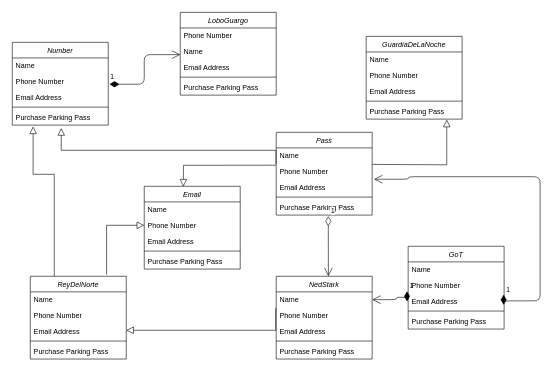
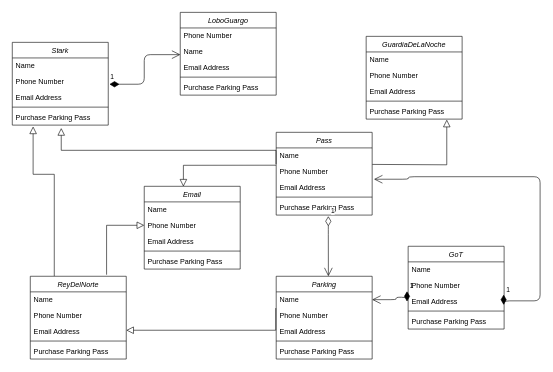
  <mxCell id="0" />
  <mxCell id="1" parent="0" />
  <mxCell id="2" value="" style="endArrow=block;endSize=10;endFill=0;shadow=0;strokeWidth=1;rounded=0;edgeStyle=elbowEdgeStyle;elbow=vertical;exitX=0.795;exitY=-0.019;exitDx=0;exitDy=0;entryX=0;entryY=0.5;entryDx=0;entryDy=0;exitPerimeter=0;" parent="1" source="30" target="38" edge="1"><mxGeometry width="160" relative="1" as="geometry"><mxPoint x="230" y="-121.42" as="sourcePoint" /><mxPoint x="360" y="-121.42" as="targetPoint" /><Array as="points"><mxPoint x="200" y="375" /></Array></mxGeometry></mxCell>
  <mxCell id="3" value="1" style="endArrow=open;html=1;endSize=12;startArrow=diamondThin;startSize=14;startFill=1;edgeStyle=orthogonalEdgeStyle;align=left;verticalAlign=bottom;exitX=0.995;exitY=0.1;exitDx=0;exitDy=0;exitPerimeter=0;entryX=1.019;entryY=0.008;entryDx=0;entryDy=0;entryPerimeter=0;" edge="1" parent="1" source="57" target="7"><mxGeometry x="-1" y="3" relative="1" as="geometry"><mxPoint x="280" y="340" as="sourcePoint" /><mxPoint x="440" y="340" as="targetPoint" /><Array as="points"><mxPoint x="900" y="501" /><mxPoint x="900" y="294" /><mxPoint x="680" y="294" /><mxPoint x="680" y="298" /></Array></mxGeometry></mxCell>
  <mxCell id="4" value="Pass" style="swimlane;fontStyle=2;align=center;verticalAlign=top;childLayout=stackLayout;horizontal=1;startSize=26;horizontalStack=0;resizeParent=1;resizeLast=0;collapsible=1;marginBottom=0;rounded=0;shadow=0;strokeWidth=1;" vertex="1" parent="1"><mxGeometry x="460" y="220" width="160" height="138" as="geometry"><mxRectangle x="230" y="140" width="160" height="26" as="alternateBounds" /></mxGeometry></mxCell>
  <mxCell id="5" value="Name" style="text;align=left;verticalAlign=top;spacingLeft=4;spacingRight=4;overflow=hidden;rotatable=0;points=[[0,0.5],[1,0.5]];portConstraint=eastwest;" vertex="1" parent="4"><mxGeometry y="26" width="160" height="26" as="geometry" /></mxCell>
  <mxCell id="6" value="Phone Number" style="text;align=left;verticalAlign=top;spacingLeft=4;spacingRight=4;overflow=hidden;rotatable=0;points=[[0,0.5],[1,0.5]];portConstraint=eastwest;rounded=0;shadow=0;html=0;" vertex="1" parent="4"><mxGeometry y="52" width="160" height="26" as="geometry" /></mxCell>
  <mxCell id="7" value="Email Address" style="text;align=left;verticalAlign=top;spacingLeft=4;spacingRight=4;overflow=hidden;rotatable=0;points=[[0,0.5],[1,0.5]];portConstraint=eastwest;rounded=0;shadow=0;html=0;" vertex="1" parent="4"><mxGeometry y="78" width="160" height="26" as="geometry" /></mxCell>
  <mxCell id="8" value="" style="line;html=1;strokeWidth=1;align=left;verticalAlign=middle;spacingTop=-1;spacingLeft=3;spacingRight=3;rotatable=0;labelPosition=right;points=[];portConstraint=eastwest;" vertex="1" parent="4"><mxGeometry y="104" width="160" height="8" as="geometry" /></mxCell>
  <mxCell id="9" value="Purchase Parking Pass" style="text;align=left;verticalAlign=top;spacingLeft=4;spacingRight=4;overflow=hidden;rotatable=0;points=[[0,0.5],[1,0.5]];portConstraint=eastwest;" vertex="1" parent="4"><mxGeometry y="112" width="160" height="26" as="geometry" /></mxCell>
  <mxCell id="10" value="1" style="endArrow=open;html=1;endSize=12;startArrow=diamondThin;startSize=14;startFill=1;edgeStyle=orthogonalEdgeStyle;align=left;verticalAlign=bottom;exitX=-0.012;exitY=-0.115;exitDx=0;exitDy=0;exitPerimeter=0;" edge="1" parent="1" source="57" target="12"><mxGeometry x="-1" y="3" relative="1" as="geometry"><mxPoint x="210" y="340" as="sourcePoint" /><mxPoint x="660" y="700" as="targetPoint" /><Array as="points"><mxPoint x="660" y="495" /><mxPoint x="660" y="499" /></Array></mxGeometry></mxCell>
- <mxCell id="11" value="NedStark" style="swimlane;fontStyle=2;align=center;verticalAlign=top;childLayout=stackLayout;horizontal=1;startSize=26;horizontalStack=0;resizeParent=1;resizeLast=0;collapsible=1;marginBottom=0;rounded=0;shadow=0;strokeWidth=1;" vertex="1" parent="1"><mxGeometry x="460" y="460" width="160" height="138" as="geometry"><mxRectangle x="230" y="140" width="160" height="26" as="alternateBounds" /></mxGeometry></mxCell>
+ <mxCell id="11" value="Parking" style="swimlane;fontStyle=2;align=center;verticalAlign=top;childLayout=stackLayout;horizontal=1;startSize=26;horizontalStack=0;resizeParent=1;resizeLast=0;collapsible=1;marginBottom=0;rounded=0;shadow=0;strokeWidth=1;" vertex="1" parent="1"><mxGeometry x="460" y="460" width="160" height="138" as="geometry"><mxRectangle x="230" y="140" width="160" height="26" as="alternateBounds" /></mxGeometry></mxCell>
  <mxCell id="12" value="Name" style="text;align=left;verticalAlign=top;spacingLeft=4;spacingRight=4;overflow=hidden;rotatable=0;points=[[0,0.5],[1,0.5]];portConstraint=eastwest;" vertex="1" parent="11"><mxGeometry y="26" width="160" height="26" as="geometry" /></mxCell>
  <mxCell id="13" value="Phone Number" style="text;align=left;verticalAlign=top;spacingLeft=4;spacingRight=4;overflow=hidden;rotatable=0;points=[[0,0.5],[1,0.5]];portConstraint=eastwest;rounded=0;shadow=0;html=0;" vertex="1" parent="11"><mxGeometry y="52" width="160" height="26" as="geometry" /></mxCell>
  <mxCell id="14" value="Email Address" style="text;align=left;verticalAlign=top;spacingLeft=4;spacingRight=4;overflow=hidden;rotatable=0;points=[[0,0.5],[1,0.5]];portConstraint=eastwest;rounded=0;shadow=0;html=0;" vertex="1" parent="11"><mxGeometry y="78" width="160" height="26" as="geometry" /></mxCell>
  <mxCell id="15" value="" style="line;html=1;strokeWidth=1;align=left;verticalAlign=middle;spacingTop=-1;spacingLeft=3;spacingRight=3;rotatable=0;labelPosition=right;points=[];portConstraint=eastwest;" vertex="1" parent="11"><mxGeometry y="104" width="160" height="8" as="geometry" /></mxCell>
  <mxCell id="16" value="Purchase Parking Pass" style="text;align=left;verticalAlign=top;spacingLeft=4;spacingRight=4;overflow=hidden;rotatable=0;points=[[0,0.5],[1,0.5]];portConstraint=eastwest;" vertex="1" parent="11"><mxGeometry y="112" width="160" height="26" as="geometry" /></mxCell>
  <mxCell id="17" value="1" style="endArrow=open;html=1;endSize=12;startArrow=diamondThin;startSize=14;startFill=0;edgeStyle=orthogonalEdgeStyle;align=left;verticalAlign=bottom;exitX=0.543;exitY=1.07;exitDx=0;exitDy=0;exitPerimeter=0;" edge="1" parent="1" source="9"><mxGeometry x="-1" y="3" relative="1" as="geometry"><mxPoint x="530" y="390" as="sourcePoint" /><mxPoint x="547" y="460" as="targetPoint" /><Array as="points"><mxPoint x="547" y="380" /><mxPoint x="547" y="460" /></Array></mxGeometry></mxCell>
  <mxCell id="18" value="1" style="endArrow=open;html=1;endSize=12;startArrow=diamondThin;startSize=14;startFill=1;edgeStyle=orthogonalEdgeStyle;align=left;verticalAlign=bottom;exitX=1.012;exitY=0.686;exitDx=0;exitDy=0;exitPerimeter=0;entryX=0.001;entryY=0.711;entryDx=0;entryDy=0;entryPerimeter=0;" edge="1" parent="1" source="44" target="50"><mxGeometry x="-1" y="3" relative="1" as="geometry"><mxPoint x="230" y="136.41" as="sourcePoint" /><mxPoint x="390" y="136.41" as="targetPoint" /></mxGeometry></mxCell>
  <mxCell id="19" value="" style="endArrow=block;endSize=10;endFill=0;shadow=0;strokeWidth=1;rounded=0;edgeStyle=elbowEdgeStyle;elbow=vertical;exitX=0.25;exitY=0;exitDx=0;exitDy=0;entryX=0.217;entryY=1.085;entryDx=0;entryDy=0;entryPerimeter=0;" edge="1" parent="1" source="30" target="47"><mxGeometry width="160" relative="1" as="geometry"><mxPoint y="0" as="sourcePoint" x="20" /><mxPoint x="157" y="230" as="targetPoint" /><Array as="points"><mxPoint y="290" x="20" /></Array></mxGeometry></mxCell>
  <mxCell id="20" value="" style="endArrow=block;endSize=10;endFill=0;shadow=0;strokeWidth=1;rounded=0;edgeStyle=elbowEdgeStyle;elbow=vertical;entryX=0.408;entryY=0.004;entryDx=0;entryDy=0;exitX=-0.002;exitY=0.109;exitDx=0;exitDy=0;exitPerimeter=0;entryPerimeter=0;" edge="1" parent="1" source="6" target="36"><mxGeometry width="160" relative="1" as="geometry"><mxPoint x="420" y="260" as="sourcePoint" /><mxPoint x="420" y="20" as="targetPoint" /><Array as="points"><mxPoint x="430" y="275" /></Array></mxGeometry></mxCell>
  <mxCell id="21" value="" style="endArrow=block;endSize=10;endFill=0;shadow=0;strokeWidth=1;rounded=0;edgeStyle=elbowEdgeStyle;elbow=vertical;entryX=0.51;entryY=1.186;entryDx=0;entryDy=0;entryPerimeter=0;exitX=-0.002;exitY=0.032;exitDx=0;exitDy=0;exitPerimeter=0;" edge="1" parent="1" source="6" target="47"><mxGeometry width="160" relative="1" as="geometry"><mxPoint x="420" y="274" as="sourcePoint" /><mxPoint x="230" y="220" as="targetPoint" /><Array as="points"><mxPoint x="330" y="250" /></Array></mxGeometry></mxCell>
  <mxCell id="22" value="" style="endArrow=block;endSize=10;endFill=0;shadow=0;strokeWidth=1;rounded=0;edgeStyle=elbowEdgeStyle;elbow=vertical;entryX=0.84;entryY=1.032;entryDx=0;entryDy=0;exitX=1.002;exitY=0.058;exitDx=0;exitDy=0;exitPerimeter=0;entryPerimeter=0;" edge="1" parent="1" source="6" target="29"><mxGeometry width="160" relative="1" as="geometry"><mxPoint x="786" y="274.004" as="sourcePoint" /><mxPoint x="770" y="-49.996" as="targetPoint" /><Array as="points"><mxPoint x="756.32" y="274.17" /></Array></mxGeometry></mxCell>
  <mxCell id="23" value="" style="endArrow=block;endSize=10;endFill=0;shadow=0;strokeWidth=1;rounded=0;edgeStyle=elbowEdgeStyle;elbow=vertical;exitX=-0.005;exitY=0.041;exitDx=0;exitDy=0;exitPerimeter=0;entryX=1;entryY=0.462;entryDx=0;entryDy=0;entryPerimeter=0;" edge="1" parent="1" source="13" target="33"><mxGeometry width="160" relative="1" as="geometry"><mxPoint x="296" y="374.004" as="sourcePoint" /><mxPoint x="260" y="540" as="targetPoint" /><Array as="points"><mxPoint x="340" y="550" /></Array></mxGeometry></mxCell>
  <mxCell id="24" value="GuardiaDeLaNoche" style="swimlane;fontStyle=2;align=center;verticalAlign=top;childLayout=stackLayout;horizontal=1;startSize=26;horizontalStack=0;resizeParent=1;resizeLast=0;collapsible=1;marginBottom=0;rounded=0;shadow=0;strokeWidth=1;" vertex="1" parent="1"><mxGeometry x="610" y="60" width="160" height="138" as="geometry"><mxRectangle x="230" y="140" width="160" height="26" as="alternateBounds" /></mxGeometry></mxCell>
  <mxCell id="25" value="Name" style="text;align=left;verticalAlign=top;spacingLeft=4;spacingRight=4;overflow=hidden;rotatable=0;points=[[0,0.5],[1,0.5]];portConstraint=eastwest;" vertex="1" parent="24"><mxGeometry y="26" width="160" height="26" as="geometry" /></mxCell>
  <mxCell id="26" value="Phone Number" style="text;align=left;verticalAlign=top;spacingLeft=4;spacingRight=4;overflow=hidden;rotatable=0;points=[[0,0.5],[1,0.5]];portConstraint=eastwest;rounded=0;shadow=0;html=0;" vertex="1" parent="24"><mxGeometry y="52" width="160" height="26" as="geometry" /></mxCell>
  <mxCell id="27" value="Email Address" style="text;align=left;verticalAlign=top;spacingLeft=4;spacingRight=4;overflow=hidden;rotatable=0;points=[[0,0.5],[1,0.5]];portConstraint=eastwest;rounded=0;shadow=0;html=0;" vertex="1" parent="24"><mxGeometry y="78" width="160" height="26" as="geometry" /></mxCell>
  <mxCell id="28" value="" style="line;html=1;strokeWidth=1;align=left;verticalAlign=middle;spacingTop=-1;spacingLeft=3;spacingRight=3;rotatable=0;labelPosition=right;points=[];portConstraint=eastwest;" vertex="1" parent="24"><mxGeometry y="104" width="160" height="8" as="geometry" /></mxCell>
  <mxCell id="29" value="Purchase Parking Pass" style="text;align=left;verticalAlign=top;spacingLeft=4;spacingRight=4;overflow=hidden;rotatable=0;points=[[0,0.5],[1,0.5]];portConstraint=eastwest;" vertex="1" parent="24"><mxGeometry y="112" width="160" height="26" as="geometry" /></mxCell>
  <mxCell id="30" value="ReyDelNorte" style="swimlane;fontStyle=2;align=center;verticalAlign=top;childLayout=stackLayout;horizontal=1;startSize=26;horizontalStack=0;resizeParent=1;resizeLast=0;collapsible=1;marginBottom=0;rounded=0;shadow=0;strokeWidth=1;" vertex="1" parent="1"><mxGeometry x="50" y="460" width="160" height="138" as="geometry"><mxRectangle x="230" y="140" width="160" height="26" as="alternateBounds" /></mxGeometry></mxCell>
  <mxCell id="31" value="Name" style="text;align=left;verticalAlign=top;spacingLeft=4;spacingRight=4;overflow=hidden;rotatable=0;points=[[0,0.5],[1,0.5]];portConstraint=eastwest;" vertex="1" parent="30"><mxGeometry y="26" width="160" height="26" as="geometry" /></mxCell>
  <mxCell id="32" value="Phone Number" style="text;align=left;verticalAlign=top;spacingLeft=4;spacingRight=4;overflow=hidden;rotatable=0;points=[[0,0.5],[1,0.5]];portConstraint=eastwest;rounded=0;shadow=0;html=0;" vertex="1" parent="30"><mxGeometry y="52" width="160" height="26" as="geometry" /></mxCell>
  <mxCell id="33" value="Email Address" style="text;align=left;verticalAlign=top;spacingLeft=4;spacingRight=4;overflow=hidden;rotatable=0;points=[[0,0.5],[1,0.5]];portConstraint=eastwest;rounded=0;shadow=0;html=0;" vertex="1" parent="30"><mxGeometry y="78" width="160" height="26" as="geometry" /></mxCell>
  <mxCell id="34" value="" style="line;html=1;strokeWidth=1;align=left;verticalAlign=middle;spacingTop=-1;spacingLeft=3;spacingRight=3;rotatable=0;labelPosition=right;points=[];portConstraint=eastwest;" vertex="1" parent="30"><mxGeometry y="104" width="160" height="8" as="geometry" /></mxCell>
  <mxCell id="35" value="Purchase Parking Pass" style="text;align=left;verticalAlign=top;spacingLeft=4;spacingRight=4;overflow=hidden;rotatable=0;points=[[0,0.5],[1,0.5]];portConstraint=eastwest;" vertex="1" parent="30"><mxGeometry y="112" width="160" height="26" as="geometry" /></mxCell>
  <mxCell id="36" value="Email" style="swimlane;fontStyle=2;align=center;verticalAlign=top;childLayout=stackLayout;horizontal=1;startSize=26;horizontalStack=0;resizeParent=1;resizeLast=0;collapsible=1;marginBottom=0;rounded=0;shadow=0;strokeWidth=1;" parent="1" vertex="1"><mxGeometry x="240" y="310" width="160" height="138" as="geometry"><mxRectangle x="230" y="140" width="160" height="26" as="alternateBounds" /></mxGeometry></mxCell>
  <mxCell id="37" value="Name" style="text;align=left;verticalAlign=top;spacingLeft=4;spacingRight=4;overflow=hidden;rotatable=0;points=[[0,0.5],[1,0.5]];portConstraint=eastwest;" parent="36" vertex="1"><mxGeometry y="26" width="160" height="26" as="geometry" /></mxCell>
  <mxCell id="38" value="Phone Number" style="text;align=left;verticalAlign=top;spacingLeft=4;spacingRight=4;overflow=hidden;rotatable=0;points=[[0,0.5],[1,0.5]];portConstraint=eastwest;rounded=0;shadow=0;html=0;" parent="36" vertex="1"><mxGeometry y="52" width="160" height="26" as="geometry" /></mxCell>
  <mxCell id="39" value="Email Address" style="text;align=left;verticalAlign=top;spacingLeft=4;spacingRight=4;overflow=hidden;rotatable=0;points=[[0,0.5],[1,0.5]];portConstraint=eastwest;rounded=0;shadow=0;html=0;" parent="36" vertex="1"><mxGeometry y="78" width="160" height="26" as="geometry" /></mxCell>
  <mxCell id="40" value="" style="line;html=1;strokeWidth=1;align=left;verticalAlign=middle;spacingTop=-1;spacingLeft=3;spacingRight=3;rotatable=0;labelPosition=right;points=[];portConstraint=eastwest;" parent="36" vertex="1"><mxGeometry y="104" width="160" height="8" as="geometry" /></mxCell>
  <mxCell id="41" value="Purchase Parking Pass" style="text;align=left;verticalAlign=top;spacingLeft=4;spacingRight=4;overflow=hidden;rotatable=0;points=[[0,0.5],[1,0.5]];portConstraint=eastwest;" parent="36" vertex="1"><mxGeometry y="112" width="160" height="26" as="geometry" /></mxCell>
- <mxCell id="42" value="Number" style="swimlane;fontStyle=2;align=center;verticalAlign=top;childLayout=stackLayout;horizontal=1;startSize=26;horizontalStack=0;resizeParent=1;resizeLast=0;collapsible=1;marginBottom=0;rounded=0;shadow=0;strokeWidth=1;" vertex="1" parent="1"><mxGeometry y="70" width="160" height="138" as="geometry" x="20"><mxRectangle x="230" y="140" width="160" height="26" as="alternateBounds" /></mxGeometry></mxCell>
+ <mxCell id="42" value="Stark" style="swimlane;fontStyle=2;align=center;verticalAlign=top;childLayout=stackLayout;horizontal=1;startSize=26;horizontalStack=0;resizeParent=1;resizeLast=0;collapsible=1;marginBottom=0;rounded=0;shadow=0;strokeWidth=1;" vertex="1" parent="1"><mxGeometry y="70" width="160" height="138" as="geometry" x="20"><mxRectangle x="230" y="140" width="160" height="26" as="alternateBounds" /></mxGeometry></mxCell>
  <mxCell id="43" value="Name" style="text;align=left;verticalAlign=top;spacingLeft=4;spacingRight=4;overflow=hidden;rotatable=0;points=[[0,0.5],[1,0.5]];portConstraint=eastwest;" vertex="1" parent="42"><mxGeometry y="26" width="160" height="26" as="geometry" /></mxCell>
  <mxCell id="44" value="Phone Number" style="text;align=left;verticalAlign=top;spacingLeft=4;spacingRight=4;overflow=hidden;rotatable=0;points=[[0,0.5],[1,0.5]];portConstraint=eastwest;rounded=0;shadow=0;html=0;" vertex="1" parent="42"><mxGeometry y="52" width="160" height="26" as="geometry" /></mxCell>
  <mxCell id="45" value="Email Address" style="text;align=left;verticalAlign=top;spacingLeft=4;spacingRight=4;overflow=hidden;rotatable=0;points=[[0,0.5],[1,0.5]];portConstraint=eastwest;rounded=0;shadow=0;html=0;" vertex="1" parent="42"><mxGeometry y="78" width="160" height="26" as="geometry" /></mxCell>
  <mxCell id="46" value="" style="line;html=1;strokeWidth=1;align=left;verticalAlign=middle;spacingTop=-1;spacingLeft=3;spacingRight=3;rotatable=0;labelPosition=right;points=[];portConstraint=eastwest;" vertex="1" parent="42"><mxGeometry y="104" width="160" height="8" as="geometry" /></mxCell>
  <mxCell id="47" value="Purchase Parking Pass" style="text;align=left;verticalAlign=top;spacingLeft=4;spacingRight=4;overflow=hidden;rotatable=0;points=[[0,0.5],[1,0.5]];portConstraint=eastwest;" vertex="1" parent="42"><mxGeometry y="112" width="160" height="26" as="geometry" /></mxCell>
  <mxCell id="48" value="LoboGuargo" style="swimlane;fontStyle=2;align=center;verticalAlign=top;childLayout=stackLayout;horizontal=1;startSize=26;horizontalStack=0;resizeParent=1;resizeLast=0;collapsible=1;marginBottom=0;rounded=0;shadow=0;strokeWidth=1;" vertex="1" parent="1"><mxGeometry x="300" y="20" width="160" height="138" as="geometry"><mxRectangle x="230" y="140" width="160" height="26" as="alternateBounds" /></mxGeometry></mxCell>
  <mxCell id="49" value="Phone Number" style="text;align=left;verticalAlign=top;spacingLeft=4;spacingRight=4;overflow=hidden;rotatable=0;points=[[0,0.5],[1,0.5]];portConstraint=eastwest;rounded=0;shadow=0;html=0;" vertex="1" parent="48"><mxGeometry y="26" width="160" height="26" as="geometry" /></mxCell>
  <mxCell id="50" value="Name" style="text;align=left;verticalAlign=top;spacingLeft=4;spacingRight=4;overflow=hidden;rotatable=0;points=[[0,0.5],[1,0.5]];portConstraint=eastwest;" vertex="1" parent="48"><mxGeometry y="52" width="160" height="26" as="geometry" /></mxCell>
  <mxCell id="51" value="Email Address" style="text;align=left;verticalAlign=top;spacingLeft=4;spacingRight=4;overflow=hidden;rotatable=0;points=[[0,0.5],[1,0.5]];portConstraint=eastwest;rounded=0;shadow=0;html=0;" vertex="1" parent="48"><mxGeometry y="78" width="160" height="26" as="geometry" /></mxCell>
  <mxCell id="52" value="" style="line;html=1;strokeWidth=1;align=left;verticalAlign=middle;spacingTop=-1;spacingLeft=3;spacingRight=3;rotatable=0;labelPosition=right;points=[];portConstraint=eastwest;" vertex="1" parent="48"><mxGeometry y="104" width="160" height="8" as="geometry" /></mxCell>
  <mxCell id="53" value="Purchase Parking Pass" style="text;align=left;verticalAlign=top;spacingLeft=4;spacingRight=4;overflow=hidden;rotatable=0;points=[[0,0.5],[1,0.5]];portConstraint=eastwest;" vertex="1" parent="48"><mxGeometry y="112" width="160" height="26" as="geometry" /></mxCell>
  <mxCell id="54" value="GoT" style="swimlane;fontStyle=2;align=center;verticalAlign=top;childLayout=stackLayout;horizontal=1;startSize=26;horizontalStack=0;resizeParent=1;resizeLast=0;collapsible=1;marginBottom=0;rounded=0;shadow=0;strokeWidth=1;" vertex="1" parent="1"><mxGeometry x="680" y="410" width="160" height="138" as="geometry"><mxRectangle x="230" y="140" width="160" height="26" as="alternateBounds" /></mxGeometry></mxCell>
  <mxCell id="55" value="Name" style="text;align=left;verticalAlign=top;spacingLeft=4;spacingRight=4;overflow=hidden;rotatable=0;points=[[0,0.5],[1,0.5]];portConstraint=eastwest;" vertex="1" parent="54"><mxGeometry y="26" width="160" height="26" as="geometry" /></mxCell>
  <mxCell id="56" value="Phone Number" style="text;align=left;verticalAlign=top;spacingLeft=4;spacingRight=4;overflow=hidden;rotatable=0;points=[[0,0.5],[1,0.5]];portConstraint=eastwest;rounded=0;shadow=0;html=0;" vertex="1" parent="54"><mxGeometry y="52" width="160" height="26" as="geometry" /></mxCell>
  <mxCell id="57" value="Email Address" style="text;align=left;verticalAlign=top;spacingLeft=4;spacingRight=4;overflow=hidden;rotatable=0;points=[[0,0.5],[1,0.5]];portConstraint=eastwest;rounded=0;shadow=0;html=0;" vertex="1" parent="54"><mxGeometry y="78" width="160" height="26" as="geometry" /></mxCell>
  <mxCell id="58" value="" style="line;html=1;strokeWidth=1;align=left;verticalAlign=middle;spacingTop=-1;spacingLeft=3;spacingRight=3;rotatable=0;labelPosition=right;points=[];portConstraint=eastwest;" vertex="1" parent="54"><mxGeometry y="104" width="160" height="8" as="geometry" /></mxCell>
  <mxCell id="59" value="Purchase Parking Pass" style="text;align=left;verticalAlign=top;spacingLeft=4;spacingRight=4;overflow=hidden;rotatable=0;points=[[0,0.5],[1,0.5]];portConstraint=eastwest;" vertex="1" parent="54"><mxGeometry y="112" width="160" height="26" as="geometry" /></mxCell>
